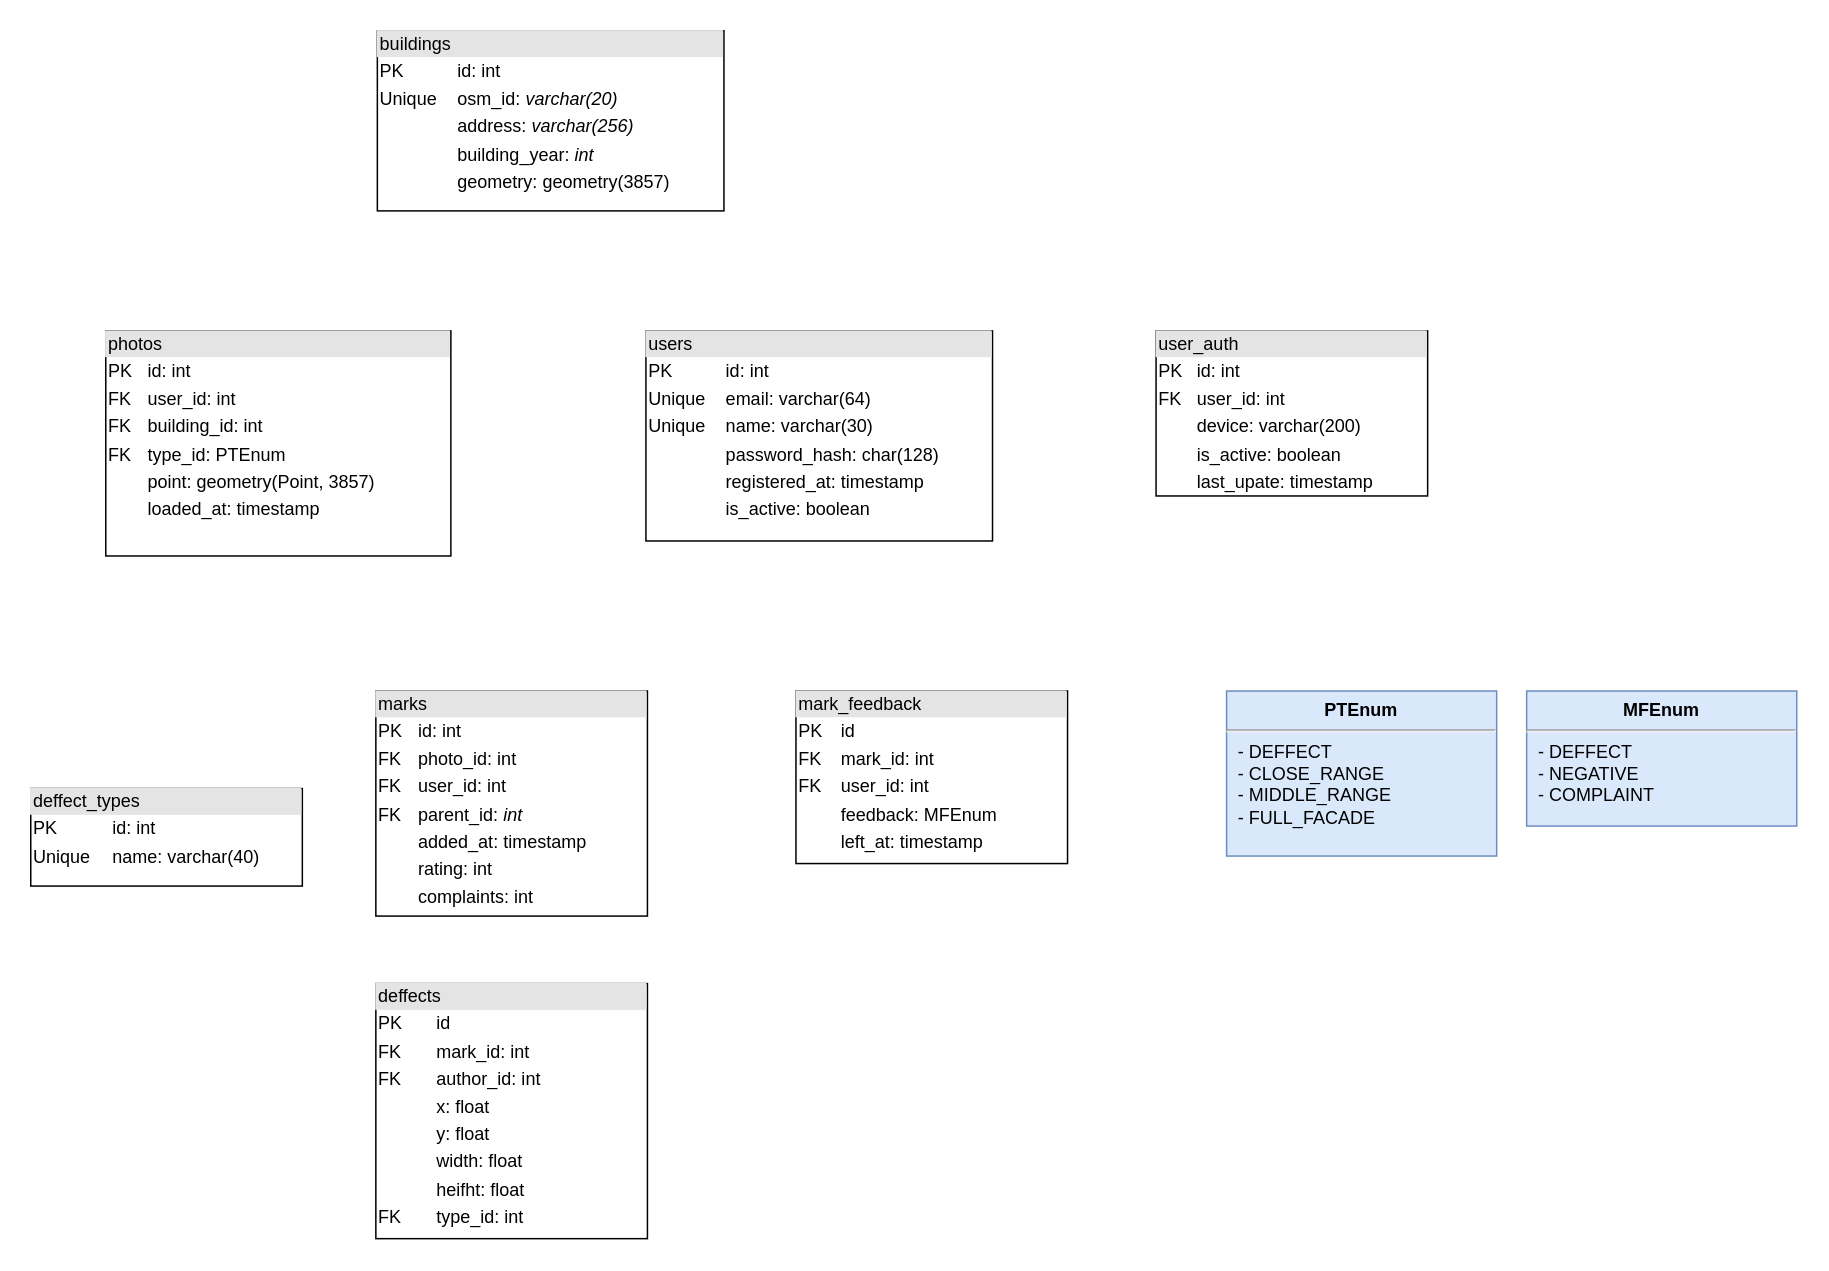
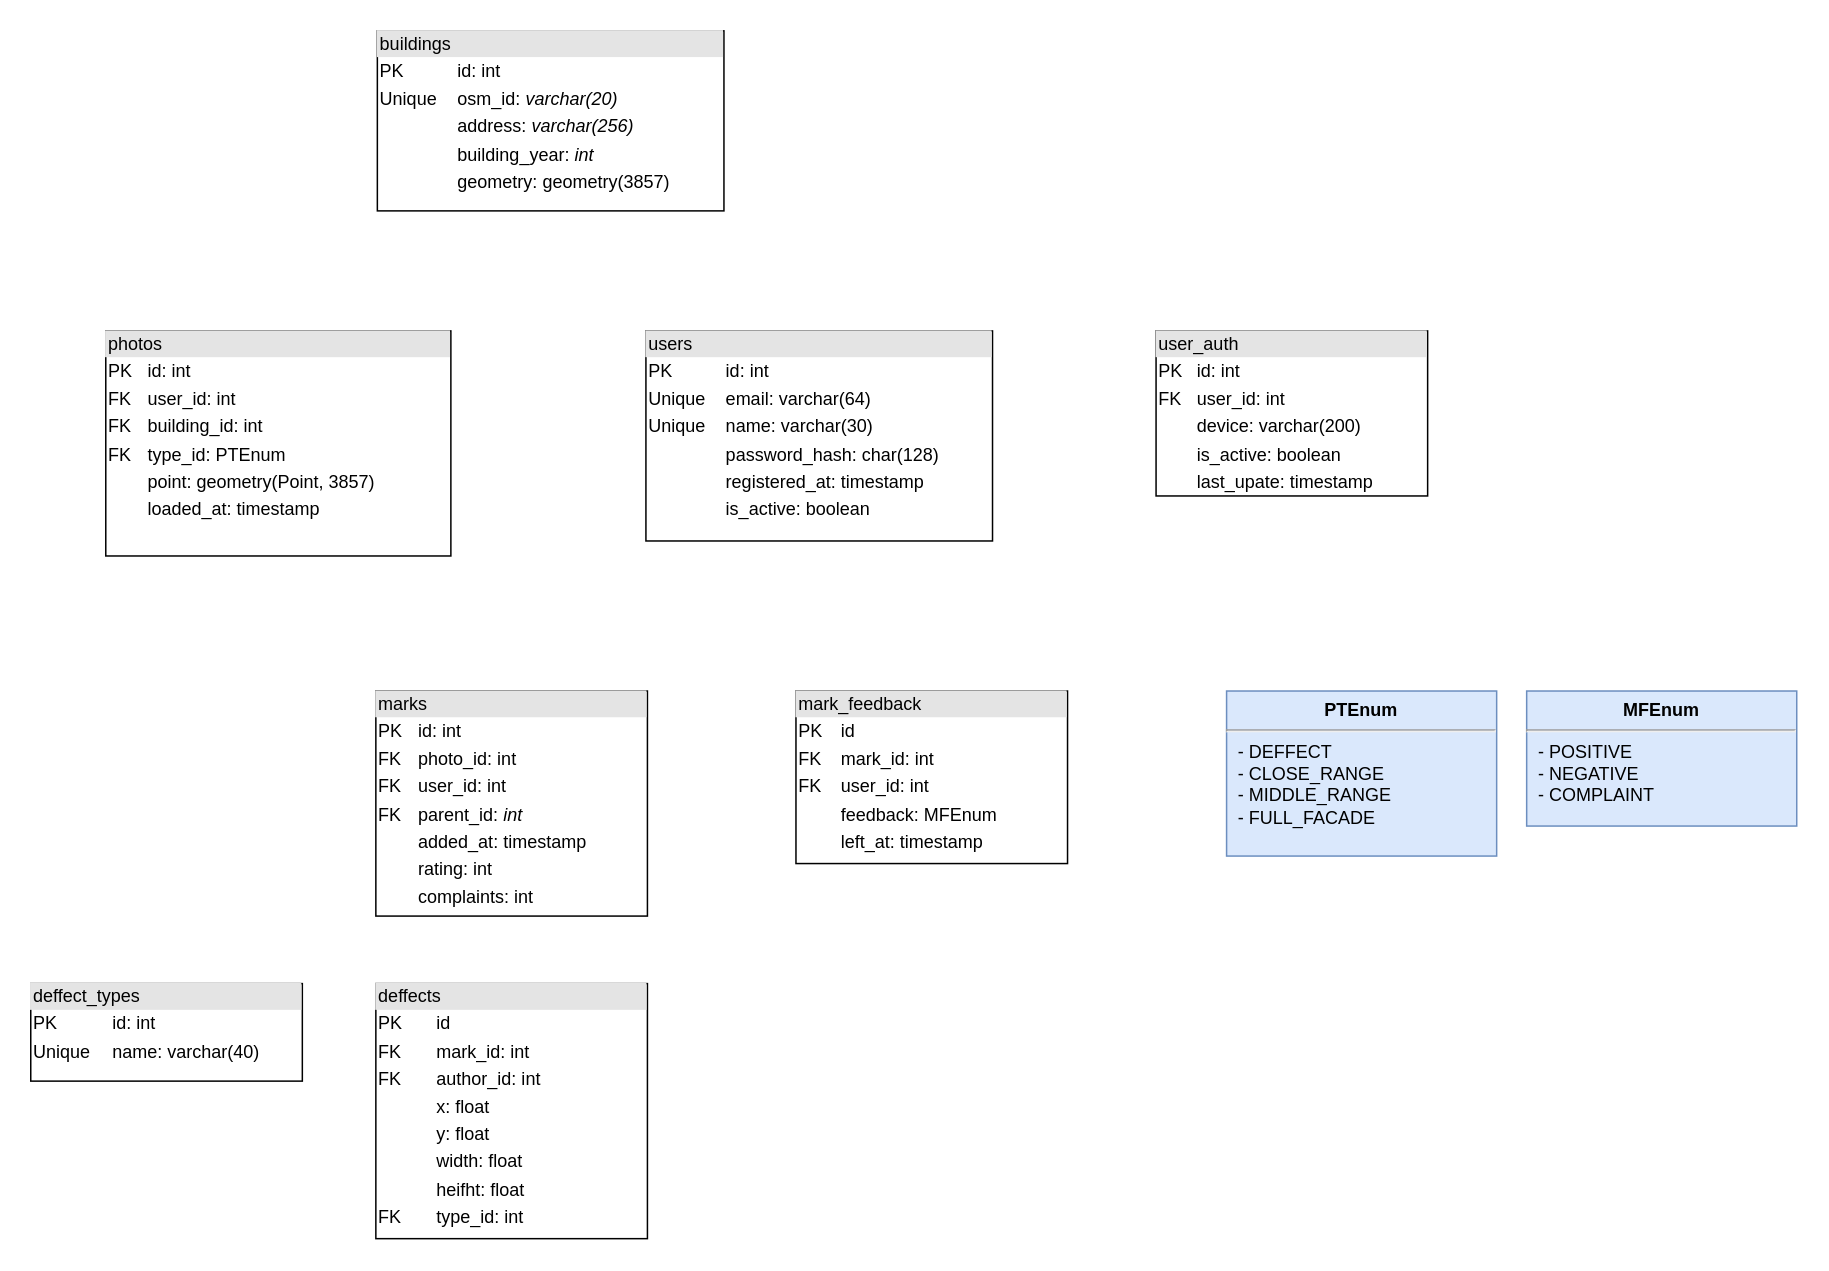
  <mxCell id="0" />
  <mxCell id="1" parent="0" />
  <mxCell id="2" value="&lt;div style=&quot;box-sizing: border-box ; width: 100% ; background: #e4e4e4 ; padding: 2px&quot;&gt;photos&lt;/div&gt;&lt;table style=&quot;width: 100% ; font-size: 1em&quot; cellpadding=&quot;2&quot; cellspacing=&quot;0&quot;&gt;&lt;tbody&gt;&lt;tr&gt;&lt;td&gt;PK&lt;/td&gt;&lt;td&gt;id: int&lt;/td&gt;&lt;/tr&gt;&lt;tr&gt;&lt;td&gt;FK&lt;/td&gt;&lt;td&gt;user_id: int&lt;/td&gt;&lt;/tr&gt;&lt;tr&gt;&lt;td&gt;FK&lt;/td&gt;&lt;td&gt;building_id: int&lt;/td&gt;&lt;/tr&gt;&lt;tr&gt;&lt;td&gt;FK&lt;/td&gt;&lt;td&gt;type_id: PTEnum&lt;/td&gt;&lt;/tr&gt;&lt;tr&gt;&lt;td&gt;&lt;br&gt;&lt;/td&gt;&lt;td&gt;point: geometry(Point, 3857)&lt;/td&gt;&lt;/tr&gt;&lt;tr&gt;&lt;td&gt;&lt;br&gt;&lt;/td&gt;&lt;td&gt;loaded_at: timestamp&lt;/td&gt;&lt;/tr&gt;&lt;/tbody&gt;&lt;/table&gt;" style="verticalAlign=top;align=left;overflow=fill;html=1;" parent="1" vertex="1"><mxGeometry x="70" y="220" width="230" height="150" as="geometry" /></mxCell>
  <mxCell id="3" value="&lt;div style=&quot;box-sizing: border-box ; width: 100% ; background: #e4e4e4 ; padding: 2px&quot;&gt;users&lt;/div&gt;&lt;table style=&quot;width: 100% ; font-size: 1em&quot; cellpadding=&quot;2&quot; cellspacing=&quot;0&quot;&gt;&lt;tbody&gt;&lt;tr&gt;&lt;td&gt;PK&lt;/td&gt;&lt;td&gt;id: int&lt;/td&gt;&lt;/tr&gt;&lt;tr&gt;&lt;td&gt;Unique&lt;/td&gt;&lt;td&gt;email: varchar(64)&lt;/td&gt;&lt;/tr&gt;&lt;tr&gt;&lt;td&gt;Unique&lt;/td&gt;&lt;td&gt;name: varchar(30)&lt;/td&gt;&lt;/tr&gt;&lt;tr&gt;&lt;td&gt;&lt;br&gt;&lt;/td&gt;&lt;td&gt;password_hash: char(128)&lt;/td&gt;&lt;/tr&gt;&lt;tr&gt;&lt;td&gt;&lt;br&gt;&lt;/td&gt;&lt;td&gt;registered_at: timestamp&lt;/td&gt;&lt;/tr&gt;&lt;tr&gt;&lt;td&gt;&lt;br&gt;&lt;/td&gt;&lt;td&gt;is_active: boolean&lt;/td&gt;&lt;/tr&gt;&lt;/tbody&gt;&lt;/table&gt;" style="verticalAlign=top;align=left;overflow=fill;html=1;" parent="1" vertex="1"><mxGeometry x="430" y="220" width="231" height="140" as="geometry" /></mxCell>
  <mxCell id="4" value="&lt;div style=&quot;box-sizing: border-box ; width: 100% ; background: #e4e4e4 ; padding: 2px&quot;&gt;deffects&lt;/div&gt;&lt;table style=&quot;width: 100% ; font-size: 1em&quot; cellpadding=&quot;2&quot; cellspacing=&quot;0&quot;&gt;&lt;tbody&gt;&lt;tr&gt;&lt;td&gt;PK&lt;/td&gt;&lt;td&gt;id&lt;/td&gt;&lt;/tr&gt;&lt;tr&gt;&lt;td&gt;FK&lt;/td&gt;&lt;td&gt;mark_id: int&lt;/td&gt;&lt;/tr&gt;&lt;tr&gt;&lt;td&gt;FK&lt;/td&gt;&lt;td&gt;author_id: int&lt;/td&gt;&lt;/tr&gt;&lt;tr&gt;&lt;td&gt;&lt;/td&gt;&lt;td&gt;x: float&lt;/td&gt;&lt;/tr&gt;&lt;tr&gt;&lt;td&gt;&lt;br&gt;&lt;/td&gt;&lt;td&gt;y: float&lt;/td&gt;&lt;/tr&gt;&lt;tr&gt;&lt;td&gt;&lt;br&gt;&lt;/td&gt;&lt;td&gt;width: float&lt;/td&gt;&lt;/tr&gt;&lt;tr&gt;&lt;td&gt;&lt;br&gt;&lt;/td&gt;&lt;td&gt;heifht: float&lt;/td&gt;&lt;/tr&gt;&lt;tr&gt;&lt;td&gt;FK&lt;/td&gt;&lt;td&gt;type_id: int&lt;br&gt;&lt;/td&gt;&lt;/tr&gt;&lt;/tbody&gt;&lt;/table&gt;" style="verticalAlign=top;align=left;overflow=fill;html=1;" parent="1" vertex="1"><mxGeometry x="250" y="655" width="181" height="170" as="geometry" /></mxCell>
  <mxCell id="5" value="&lt;div style=&quot;box-sizing: border-box ; width: 100% ; background: #e4e4e4 ; padding: 2px&quot;&gt;marks&lt;/div&gt;&lt;table style=&quot;width: 100% ; font-size: 1em&quot; cellpadding=&quot;2&quot; cellspacing=&quot;0&quot;&gt;&lt;tbody&gt;&lt;tr&gt;&lt;td&gt;PK&lt;/td&gt;&lt;td&gt;id: int&lt;/td&gt;&lt;/tr&gt;&lt;tr&gt;&lt;td&gt;FK&lt;/td&gt;&lt;td&gt;photo_id: int&lt;/td&gt;&lt;/tr&gt;&lt;tr&gt;&lt;td&gt;FK&lt;/td&gt;&lt;td&gt;user_id: int&lt;br&gt;&lt;/td&gt;&lt;/tr&gt;&lt;tr&gt;&lt;td&gt;FK&lt;/td&gt;&lt;td&gt;parent_id: &lt;i&gt;int&lt;/i&gt;&lt;/td&gt;&lt;/tr&gt;&lt;tr&gt;&lt;td&gt;&lt;br&gt;&lt;/td&gt;&lt;td&gt;added_at: timestamp&lt;/td&gt;&lt;/tr&gt;&lt;tr&gt;&lt;td&gt;&lt;br&gt;&lt;/td&gt;&lt;td&gt;rating: int&lt;/td&gt;&lt;/tr&gt;&lt;tr&gt;&lt;td&gt;&lt;br&gt;&lt;/td&gt;&lt;td&gt;complaints: int&lt;/td&gt;&lt;/tr&gt;&lt;/tbody&gt;&lt;/table&gt;" style="verticalAlign=top;align=left;overflow=fill;html=1;" parent="1" vertex="1"><mxGeometry x="250" y="460" width="181" height="150" as="geometry" /></mxCell>
  <mxCell id="6" value="&lt;div style=&quot;box-sizing: border-box ; width: 100% ; background: #e4e4e4 ; padding: 2px&quot;&gt;mark_feedback&lt;/div&gt;&lt;table style=&quot;width: 100% ; font-size: 1em&quot; cellpadding=&quot;2&quot; cellspacing=&quot;0&quot;&gt;&lt;tbody&gt;&lt;tr&gt;&lt;td&gt;PK&lt;/td&gt;&lt;td&gt;id&lt;/td&gt;&lt;/tr&gt;&lt;tr&gt;&lt;td&gt;FK&lt;/td&gt;&lt;td&gt;mark_id: int&lt;/td&gt;&lt;/tr&gt;&lt;tr&gt;&lt;td&gt;FK&lt;/td&gt;&lt;td&gt;user_id: int&lt;/td&gt;&lt;/tr&gt;&lt;tr&gt;&lt;td&gt;&lt;br&gt;&lt;/td&gt;&lt;td&gt;feedback: MFEnum&lt;/td&gt;&lt;/tr&gt;&lt;tr&gt;&lt;td&gt;&lt;br&gt;&lt;/td&gt;&lt;td&gt;left_at: timestamp&lt;/td&gt;&lt;/tr&gt;&lt;/tbody&gt;&lt;/table&gt;" style="verticalAlign=top;align=left;overflow=fill;html=1;" parent="1" vertex="1"><mxGeometry x="530" y="460" width="181" height="115" as="geometry" /></mxCell>
  <mxCell id="7" value="&lt;div style=&quot;box-sizing: border-box ; width: 100% ; background: #e4e4e4 ; padding: 2px&quot;&gt;user_auth&lt;/div&gt;&lt;table style=&quot;width: 100% ; font-size: 1em&quot; cellpadding=&quot;2&quot; cellspacing=&quot;0&quot;&gt;&lt;tbody&gt;&lt;tr&gt;&lt;td&gt;PK&lt;/td&gt;&lt;td&gt;id: int&lt;/td&gt;&lt;/tr&gt;&lt;tr&gt;&lt;td&gt;FK&lt;/td&gt;&lt;td&gt;user_id: int&lt;/td&gt;&lt;/tr&gt;&lt;tr&gt;&lt;td&gt;&lt;/td&gt;&lt;td&gt;device: varchar(200)&lt;/td&gt;&lt;/tr&gt;&lt;tr&gt;&lt;td&gt;&lt;br&gt;&lt;/td&gt;&lt;td&gt;is_active: boolean&lt;/td&gt;&lt;/tr&gt;&lt;tr&gt;&lt;td&gt;&lt;br&gt;&lt;/td&gt;&lt;td&gt;last_upate: timestamp&lt;/td&gt;&lt;/tr&gt;&lt;/tbody&gt;&lt;/table&gt;" style="verticalAlign=top;align=left;overflow=fill;html=1;" parent="1" vertex="1"><mxGeometry x="770" y="220" width="181" height="110" as="geometry" /></mxCell>
- <mxCell id="8" value="&lt;div style=&quot;box-sizing: border-box ; width: 100% ; background: #e4e4e4 ; padding: 2px&quot;&gt;deffect_types&lt;/div&gt;&lt;table style=&quot;width: 100% ; font-size: 1em&quot; cellpadding=&quot;2&quot; cellspacing=&quot;0&quot;&gt;&lt;tbody&gt;&lt;tr&gt;&lt;td&gt;PK&lt;/td&gt;&lt;td&gt;id: int&lt;/td&gt;&lt;/tr&gt;&lt;tr&gt;&lt;td&gt;Unique&lt;/td&gt;&lt;td&gt;name: varchar(40)&lt;/td&gt;&lt;/tr&gt;&lt;/tbody&gt;&lt;/table&gt;" style="verticalAlign=top;align=left;overflow=fill;html=1;" parent="1" vertex="1"><mxGeometry x="20" y="525" width="181" height="65" as="geometry" /></mxCell>
+ <mxCell id="8" value="&lt;div style=&quot;box-sizing: border-box ; width: 100% ; background: #e4e4e4 ; padding: 2px&quot;&gt;deffect_types&lt;/div&gt;&lt;table style=&quot;width: 100% ; font-size: 1em&quot; cellpadding=&quot;2&quot; cellspacing=&quot;0&quot;&gt;&lt;tbody&gt;&lt;tr&gt;&lt;td&gt;PK&lt;/td&gt;&lt;td&gt;id: int&lt;/td&gt;&lt;/tr&gt;&lt;tr&gt;&lt;td&gt;Unique&lt;/td&gt;&lt;td&gt;name: varchar(40)&lt;/td&gt;&lt;/tr&gt;&lt;/tbody&gt;&lt;/table&gt;" style="verticalAlign=top;align=left;overflow=fill;html=1;" parent="1" vertex="1"><mxGeometry x="20" y="655" width="181" height="65" as="geometry" /></mxCell>
  <mxCell id="9" value="&lt;p style=&quot;margin: 0px ; margin-top: 6px ; text-align: center&quot;&gt;&lt;b&gt;PTEnum&lt;/b&gt;&lt;/p&gt;&lt;hr&gt;&lt;p style=&quot;margin: 0px ; margin-left: 8px&quot;&gt;- DEFFECT&lt;/p&gt;&lt;p style=&quot;margin: 0px ; margin-left: 8px&quot;&gt;- CLOSE_RANGE&lt;br&gt;- MIDDLE_RANGE&lt;/p&gt;&lt;p style=&quot;margin: 0px ; margin-left: 8px&quot;&gt;- FULL_FACADE&lt;/p&gt;" style="align=left;overflow=fill;html=1;dropTarget=0;fillColor=#dae8fc;strokeColor=#6c8ebf;" parent="1" vertex="1"><mxGeometry x="817" y="460" width="180" height="110" as="geometry" /></mxCell>
- <mxCell id="10" value="&lt;p style=&quot;margin: 0px ; margin-top: 6px ; text-align: center&quot;&gt;&lt;b&gt;MFEnum&lt;/b&gt;&lt;/p&gt;&lt;hr&gt;&lt;p style=&quot;margin: 0px ; margin-left: 8px&quot;&gt;- DEFFECT&lt;/p&gt;&lt;p style=&quot;margin: 0px ; margin-left: 8px&quot;&gt;- NEGATIVE&lt;br&gt;- COMPLAINT&lt;br&gt;&lt;/p&gt;" style="align=left;overflow=fill;html=1;dropTarget=0;fillColor=#dae8fc;strokeColor=#6c8ebf;" parent="1" vertex="1"><mxGeometry x="1017" y="460" width="180" height="90" as="geometry" /></mxCell>
+ <mxCell id="10" value="&lt;p style=&quot;margin: 0px ; margin-top: 6px ; text-align: center&quot;&gt;&lt;b&gt;MFEnum&lt;/b&gt;&lt;/p&gt;&lt;hr&gt;&lt;p style=&quot;margin: 0px ; margin-left: 8px&quot;&gt;- POSITIVE&lt;/p&gt;&lt;p style=&quot;margin: 0px ; margin-left: 8px&quot;&gt;- NEGATIVE&lt;br&gt;- COMPLAINT&lt;br&gt;&lt;/p&gt;" style="align=left;overflow=fill;html=1;dropTarget=0;fillColor=#dae8fc;strokeColor=#6c8ebf;" parent="1" vertex="1"><mxGeometry x="1017" y="460" width="180" height="90" as="geometry" /></mxCell>
  <mxCell id="11" value="&lt;div style=&quot;box-sizing: border-box ; width: 100% ; background: #e4e4e4 ; padding: 2px&quot;&gt;buildings&lt;/div&gt;&lt;table style=&quot;width: 100% ; font-size: 1em&quot; cellpadding=&quot;2&quot; cellspacing=&quot;0&quot;&gt;&lt;tbody&gt;&lt;tr&gt;&lt;td&gt;PK&lt;/td&gt;&lt;td&gt;id: int&lt;/td&gt;&lt;/tr&gt;&lt;tr&gt;&lt;td&gt;Unique&lt;/td&gt;&lt;td&gt;osm_id: &lt;i&gt;varchar(20)&lt;/i&gt;&lt;/td&gt;&lt;/tr&gt;&lt;tr&gt;&lt;td&gt;&lt;br&gt;&lt;/td&gt;&lt;td&gt;address: &lt;i&gt;varchar(256)&lt;/i&gt;&lt;/td&gt;&lt;/tr&gt;&lt;tr&gt;&lt;td&gt;&lt;br&gt;&lt;/td&gt;&lt;td&gt;building_year: &lt;i&gt;int&lt;/i&gt;&lt;/td&gt;&lt;/tr&gt;&lt;tr&gt;&lt;td&gt;&lt;br&gt;&lt;/td&gt;&lt;td&gt;geometry: geometry(3857)&lt;/td&gt;&lt;/tr&gt;&lt;/tbody&gt;&lt;/table&gt;" style="verticalAlign=top;align=left;overflow=fill;html=1;" parent="1" vertex="1"><mxGeometry x="251" width="231" height="120" as="geometry" y="20" /></mxCell>
